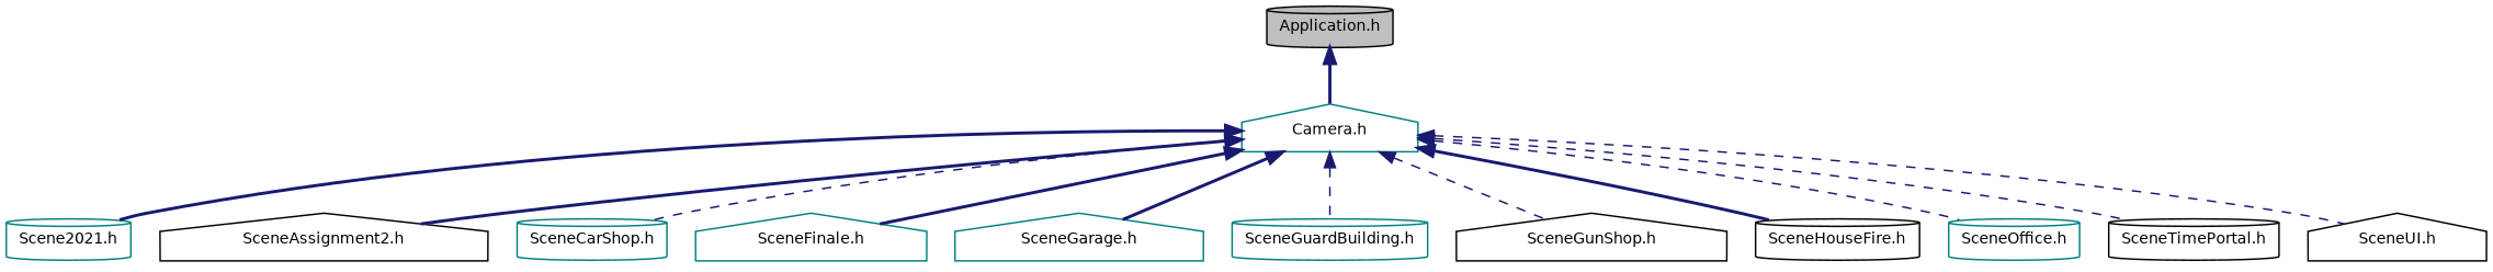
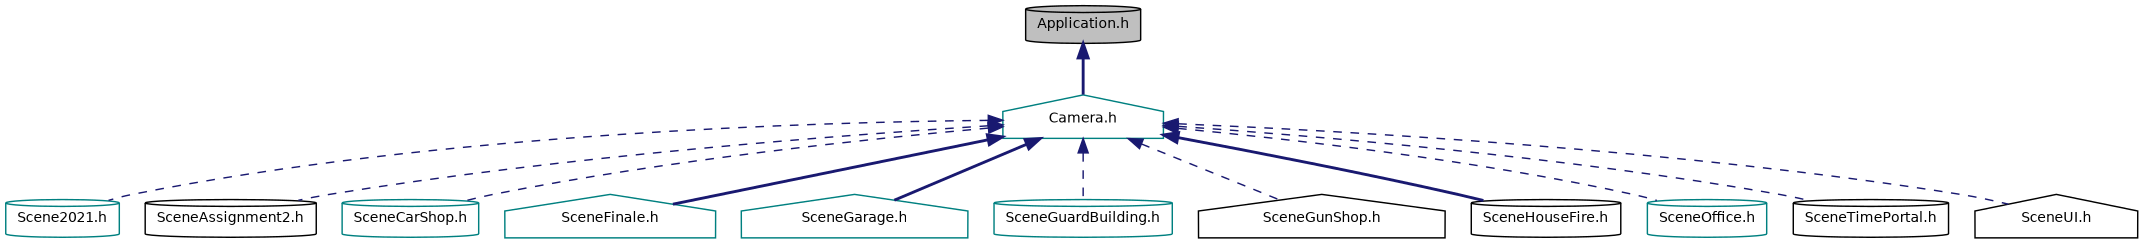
  digraph {
    node [color=teal fillcolor=white fontname=Helvetica fontsize=10 shape=cylinder style=filled]
    edge [color=midnightblue dir=back fontname=Helvetica fontsize=10 labelfontname=Helvetica labelfontsize=10 style=dashed]
    n1 [color=black fillcolor=grey75 fontcolor=black height=0.2 label="Application.h" width=0.4]
    n2 [height=0.2 label="Camera.h" shape=house width=0.4]
    n3 [height=0.2 label="Scene2021.h" width=0.4]
-   n4 [color=black height=0.2 label="SceneAssignment2.h" shape=house width=0.4]
+   n4 [color=black height=0.2 label="SceneAssignment2.h" width=0.4]
    n5 [height=0.2 label="SceneCarShop.h" width=0.4]
    n6 [height=0.2 label="SceneFinale.h" shape=house width=0.4]
    n7 [height=0.2 label="SceneGarage.h" shape=house width=0.4]
    n8 [height=0.2 label="SceneGuardBuilding.h" width=0.4]
    n9 [color=black height=0.2 label="SceneGunShop.h" shape=house width=0.4]
    n10 [color=black height=0.2 label="SceneHouseFire.h" width=0.4]
    n11 [height=0.2 label="SceneOffice.h" width=0.4]
    n12 [color=black height=0.2 label="SceneTimePortal.h" width=0.4]
    n13 [color=black height=0.2 label="SceneUI.h" shape=house width=0.4]
    n1 -> n2 [style=bold]
-   n2 -> n3 [style=bold]
-   n2 -> n4 [style=bold]
+   n2 -> n3
+   n2 -> n4
    n2 -> n5
    n2 -> n6 [style=bold]
    n2 -> n7 [style=bold]
    n2 -> n8
    n2 -> n9
    n2 -> n10 [style=bold]
    n2 -> n11
    n2 -> n12
    n2 -> n13
  }
